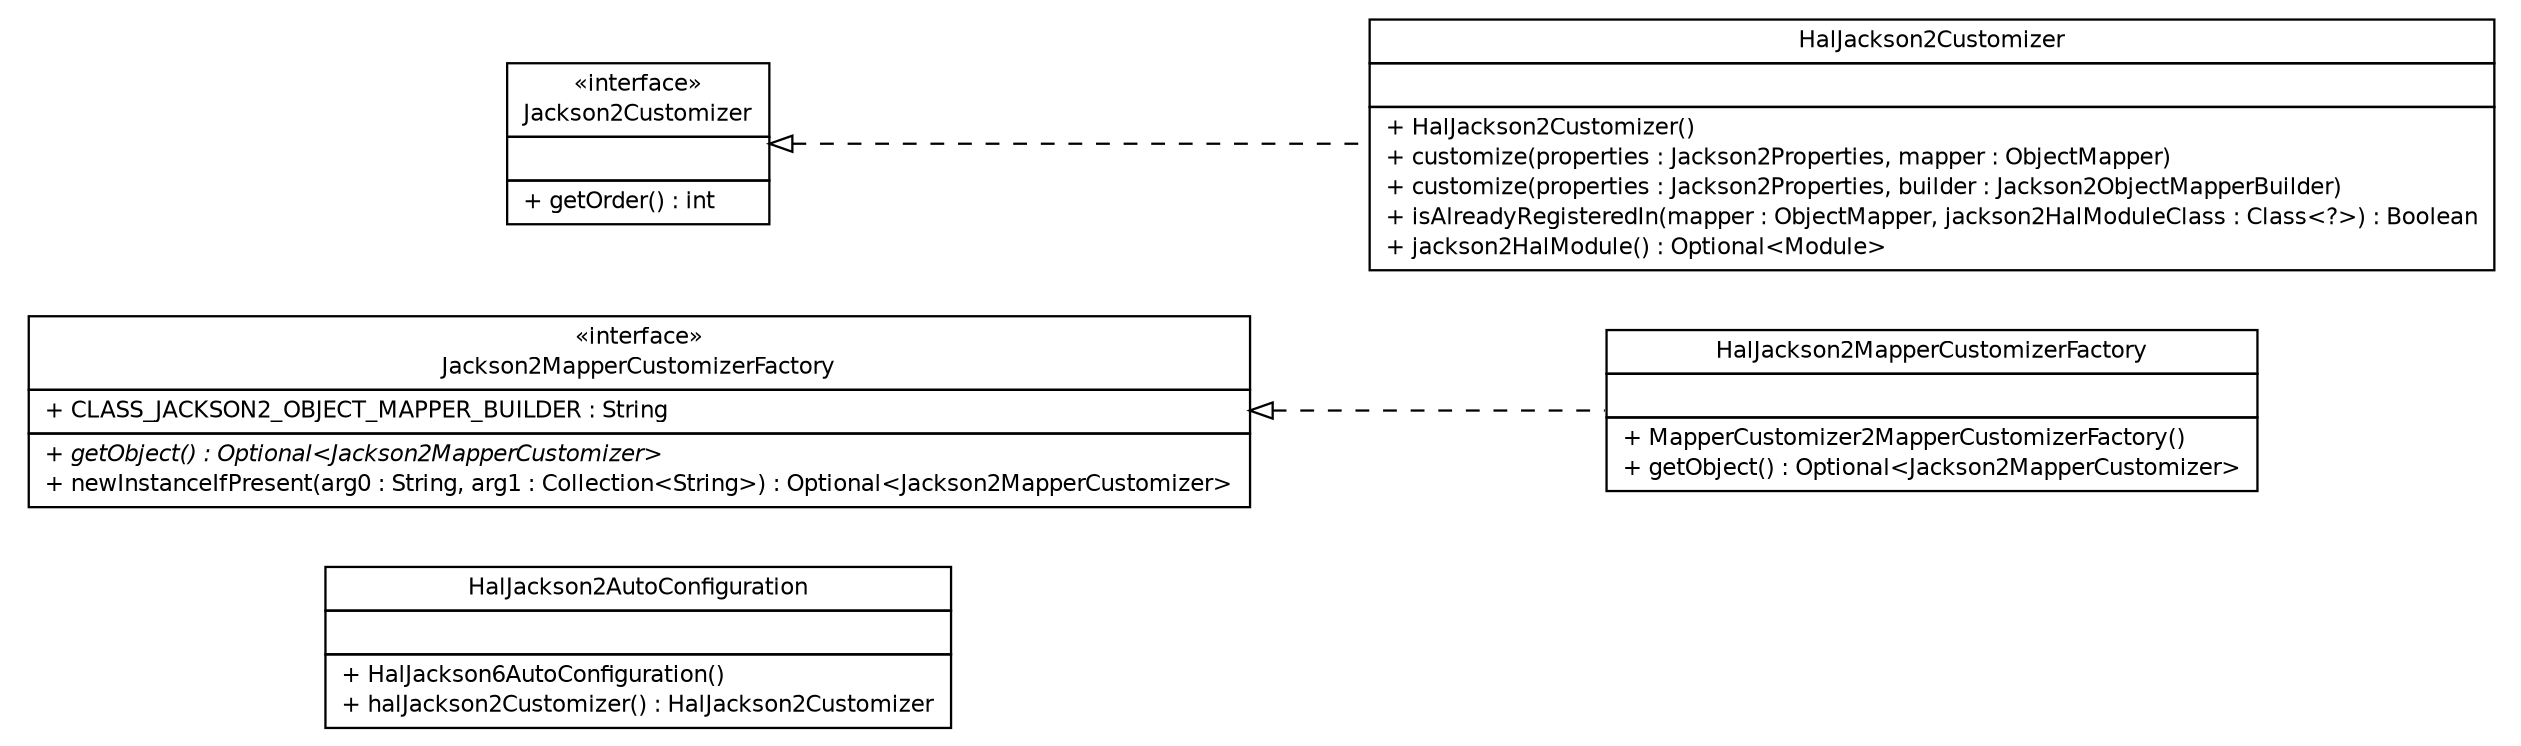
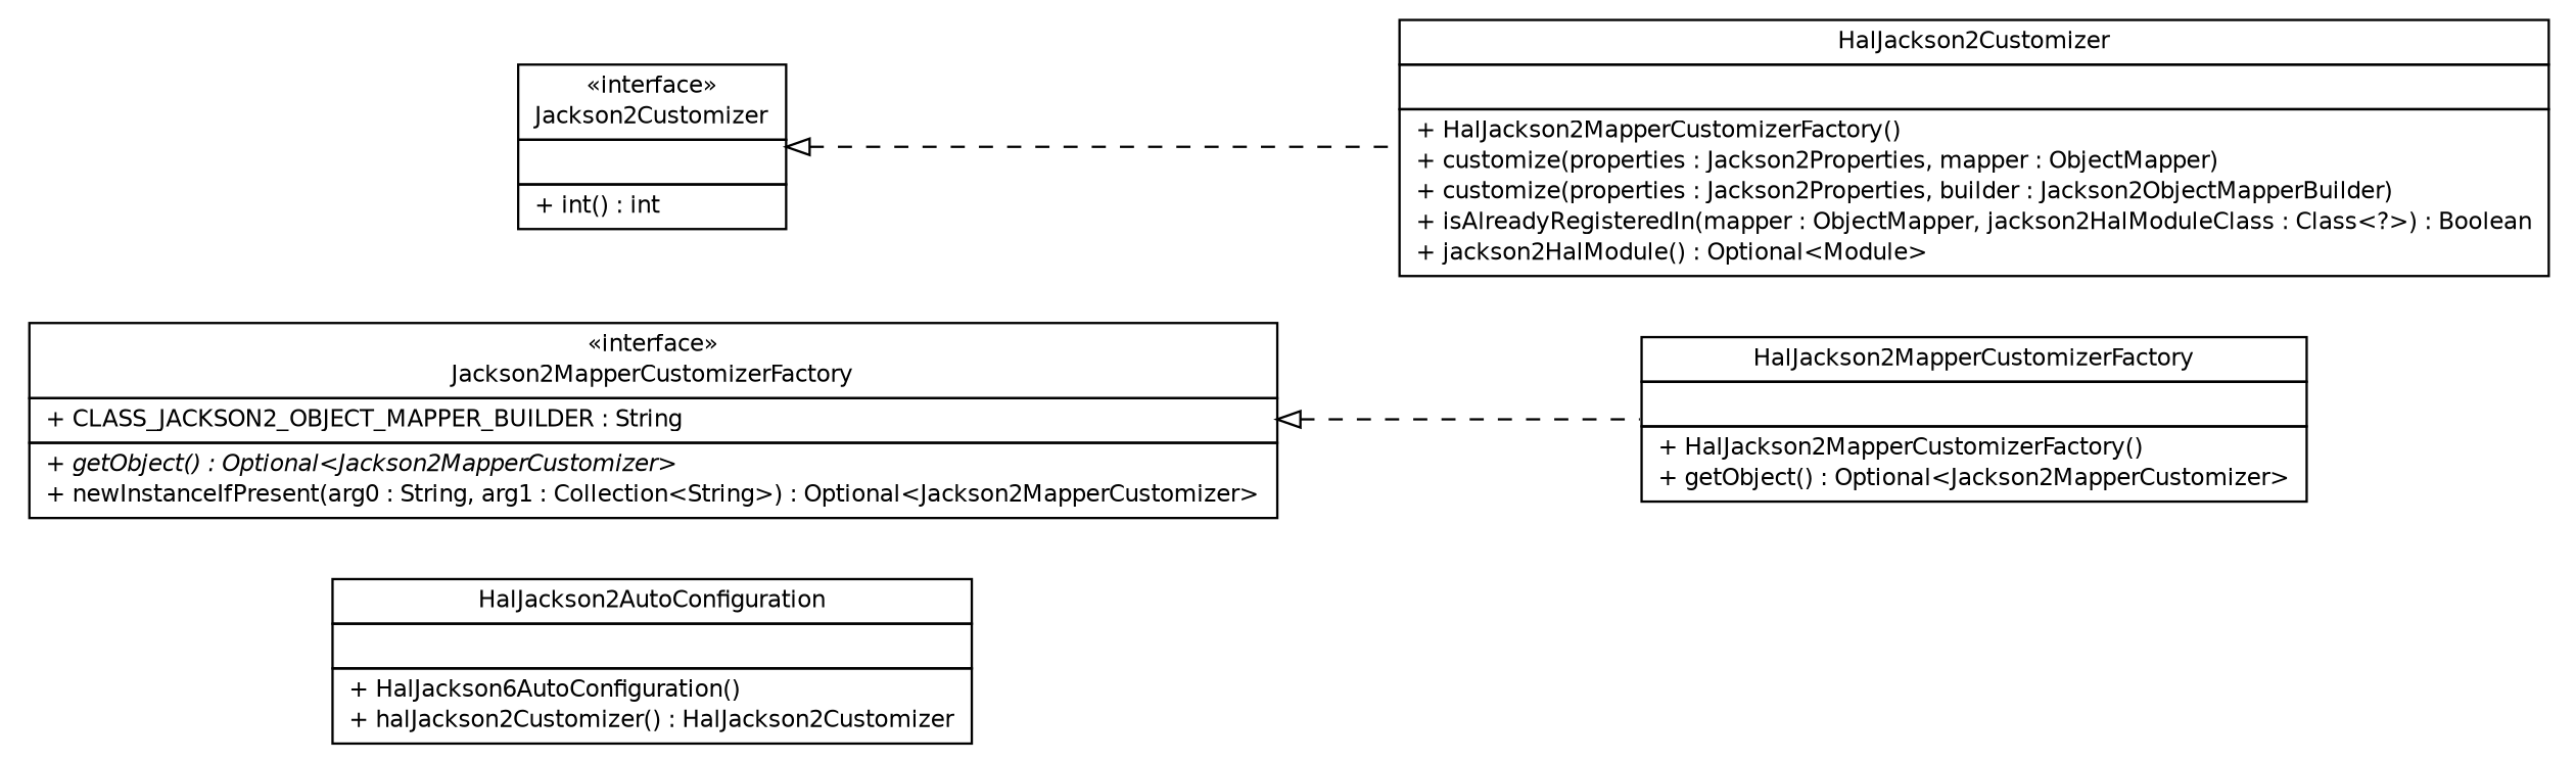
  digraph {
    nodesep=0.25
    rankdir=LR
    ranksep=0.5
    node [fontcolor=black fontname=Helvetica fontsize=10.0 shape=plaintext]
    edge [arrowtail=empty dir=back fontname=Helvetica fontsize=10 headport=p labelfontname=Helvetica labelfontsize=10 style=dashed tailport=p]
    n1 [label=<<table title="top.infra.jackson2.HalJackson2AutoConfiguration" border="0" cellborder="1" cellspacing="0" cellpadding="2" port="p" href="./HalJackson2AutoConfiguration.html"> 		<tr><td><table border="0" cellspacing="0" cellpadding="1"> <tr><td align="center" balign="center"> HalJackson2AutoConfiguration </td></tr> 		</table></td></tr> 		<tr><td><table border="0" cellspacing="0" cellpadding="1"> <tr><td align="left" balign="left">  </td></tr> 		</table></td></tr> 		<tr><td><table border="0" cellspacing="0" cellpadding="1"> <tr><td align="left" balign="left"> + HalJackson6AutoConfiguration() </td></tr> <tr><td align="left" balign="left"> + halJackson2Customizer() : HalJackson2Customizer </td></tr> 		</table></td></tr> 		</table>>]
-   n2 [label=<<table title="top.infra.jackson2.HalJackson2MapperCustomizerFactory" border="0" cellborder="1" cellspacing="0" cellpadding="2" port="p" href="./HalJackson2MapperCustomizerFactory.html"> 		<tr><td><table border="0" cellspacing="0" cellpadding="1"> <tr><td align="center" balign="center"> HalJackson2MapperCustomizerFactory </td></tr> 		</table></td></tr> 		<tr><td><table border="0" cellspacing="0" cellpadding="1"> <tr><td align="left" balign="left">  </td></tr> 		</table></td></tr> 		<tr><td><table border="0" cellspacing="0" cellpadding="1"> <tr><td align="left" balign="left"> + MapperCustomizer2MapperCustomizerFactory() </td></tr> <tr><td align="left" balign="left"> + getObject() : Optional&lt;Jackson2MapperCustomizer&gt; </td></tr> 		</table></td></tr> 		</table>>]
-   n3 [label=<<table title="top.infra.jackson2.HalJackson2Customizer" border="0" cellborder="1" cellspacing="0" cellpadding="2" port="p" href="./HalJackson2Customizer.html"> 		<tr><td><table border="0" cellspacing="0" cellpadding="1"> <tr><td align="center" balign="center"> HalJackson2Customizer </td></tr> 		</table></td></tr> 		<tr><td><table border="0" cellspacing="0" cellpadding="1"> <tr><td align="left" balign="left">  </td></tr> 		</table></td></tr> 		<tr><td><table border="0" cellspacing="0" cellpadding="1"> <tr><td align="left" balign="left"> + HalJackson2Customizer() </td></tr> <tr><td align="left" balign="left"> + customize(properties : Jackson2Properties, mapper : ObjectMapper) </td></tr> <tr><td align="left" balign="left"> + customize(properties : Jackson2Properties, builder : Jackson2ObjectMapperBuilder) </td></tr> <tr><td align="left" balign="left"> + isAlreadyRegisteredIn(mapper : ObjectMapper, jackson2HalModuleClass : Class&lt;?&gt;) : Boolean </td></tr> <tr><td align="left" balign="left"> + jackson2HalModule() : Optional&lt;Module&gt; </td></tr> 		</table></td></tr> 		</table>>]
+   n2 [label=<<table title="top.infra.jackson2.HalJackson2MapperCustomizerFactory" border="0" cellborder="1" cellspacing="0" cellpadding="2" port="p" href="./HalJackson2MapperCustomizerFactory.html"> 		<tr><td><table border="0" cellspacing="0" cellpadding="1"> <tr><td align="center" balign="center"> HalJackson2MapperCustomizerFactory </td></tr> 		</table></td></tr> 		<tr><td><table border="0" cellspacing="0" cellpadding="1"> <tr><td align="left" balign="left">  </td></tr> 		</table></td></tr> 		<tr><td><table border="0" cellspacing="0" cellpadding="1"> <tr><td align="left" balign="left"> + HalJackson2MapperCustomizerFactory() </td></tr> <tr><td align="left" balign="left"> + getObject() : Optional&lt;Jackson2MapperCustomizer&gt; </td></tr> 		</table></td></tr> 		</table>>]
+   n3 [label=<<table title="top.infra.jackson2.HalJackson2Customizer" border="0" cellborder="1" cellspacing="0" cellpadding="2" port="p" href="./HalJackson2Customizer.html"> 		<tr><td><table border="0" cellspacing="0" cellpadding="1"> <tr><td align="center" balign="center"> HalJackson2Customizer </td></tr> 		</table></td></tr> 		<tr><td><table border="0" cellspacing="0" cellpadding="1"> <tr><td align="left" balign="left">  </td></tr> 		</table></td></tr> 		<tr><td><table border="0" cellspacing="0" cellpadding="1"> <tr><td align="left" balign="left"> + HalJackson2MapperCustomizerFactory() </td></tr> <tr><td align="left" balign="left"> + customize(properties : Jackson2Properties, mapper : ObjectMapper) </td></tr> <tr><td align="left" balign="left"> + customize(properties : Jackson2Properties, builder : Jackson2ObjectMapperBuilder) </td></tr> <tr><td align="left" balign="left"> + isAlreadyRegisteredIn(mapper : ObjectMapper, jackson2HalModuleClass : Class&lt;?&gt;) : Boolean </td></tr> <tr><td align="left" balign="left"> + jackson2HalModule() : Optional&lt;Module&gt; </td></tr> 		</table></td></tr> 		</table>>]
    n4 [label=<<table title="top.infra.jackson2.Jackson2MapperCustomizerFactory" border="0" cellborder="1" cellspacing="0" cellpadding="2" port="p" href="http://java.sun.com/j2se/1.4.2/docs/api/top/infra/jackson2/Jackson2MapperCustomizerFactory.html"> 		<tr><td><table border="0" cellspacing="0" cellpadding="1"> <tr><td align="center" balign="center"> &#171;interface&#187; </td></tr> <tr><td align="center" balign="center"> Jackson2MapperCustomizerFactory </td></tr> 		</table></td></tr> 		<tr><td><table border="0" cellspacing="0" cellpadding="1"> <tr><td align="left" balign="left"> + CLASS_JACKSON2_OBJECT_MAPPER_BUILDER : String </td></tr> 		</table></td></tr> 		<tr><td><table border="0" cellspacing="0" cellpadding="1"> <tr><td align="left" balign="left"><font face="Helvetica-Oblique" point-size="10.0"> + getObject() : Optional&lt;Jackson2MapperCustomizer&gt; </font></td></tr> <tr><td align="left" balign="left"> + newInstanceIfPresent(arg0 : String, arg1 : Collection&lt;String&gt;) : Optional&lt;Jackson2MapperCustomizer&gt; </td></tr> 		</table></td></tr> 		</table>>]
-   n5 [label=<<table title="top.infra.jackson2.Jackson2Customizer" border="0" cellborder="1" cellspacing="0" cellpadding="2" port="p" href="http://java.sun.com/j2se/1.4.2/docs/api/top/infra/jackson2/Jackson2Customizer.html"> 		<tr><td><table border="0" cellspacing="0" cellpadding="1"> <tr><td align="center" balign="center"> &#171;interface&#187; </td></tr> <tr><td align="center" balign="center"> Jackson2Customizer </td></tr> 		</table></td></tr> 		<tr><td><table border="0" cellspacing="0" cellpadding="1"> <tr><td align="left" balign="left">  </td></tr> 		</table></td></tr> 		<tr><td><table border="0" cellspacing="0" cellpadding="1"> <tr><td align="left" balign="left"> + getOrder() : int </td></tr> 		</table></td></tr> 		</table>>]
+   n5 [label=<<table title="top.infra.jackson2.Jackson2Customizer" border="0" cellborder="1" cellspacing="0" cellpadding="2" port="p" href="http://java.sun.com/j2se/1.4.2/docs/api/top/infra/jackson2/Jackson2Customizer.html"> 		<tr><td><table border="0" cellspacing="0" cellpadding="1"> <tr><td align="center" balign="center"> &#171;interface&#187; </td></tr> <tr><td align="center" balign="center"> Jackson2Customizer </td></tr> 		</table></td></tr> 		<tr><td><table border="0" cellspacing="0" cellpadding="1"> <tr><td align="left" balign="left">  </td></tr> 		</table></td></tr> 		<tr><td><table border="0" cellspacing="0" cellpadding="1"> <tr><td align="left" balign="left"> + int() : int </td></tr> 		</table></td></tr> 		</table>>]
    n4 -> n2
    n5 -> n3
  }
